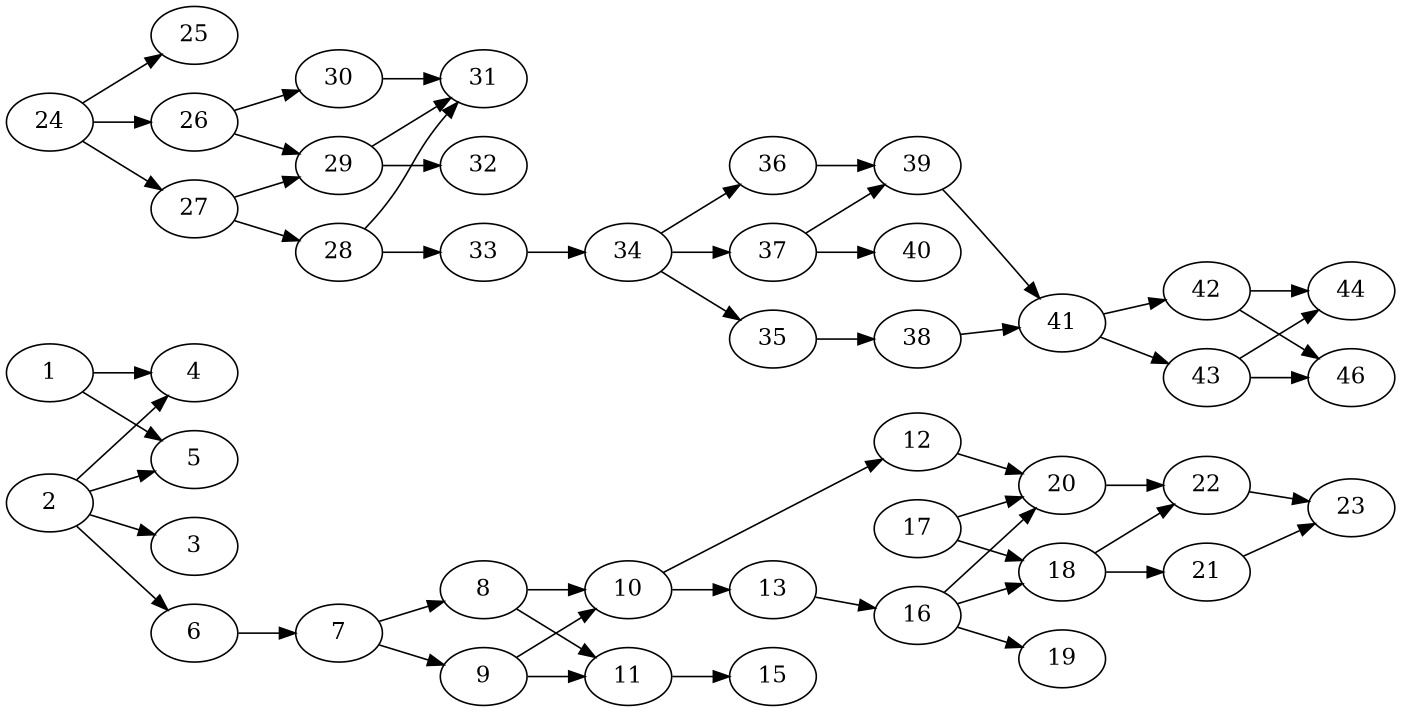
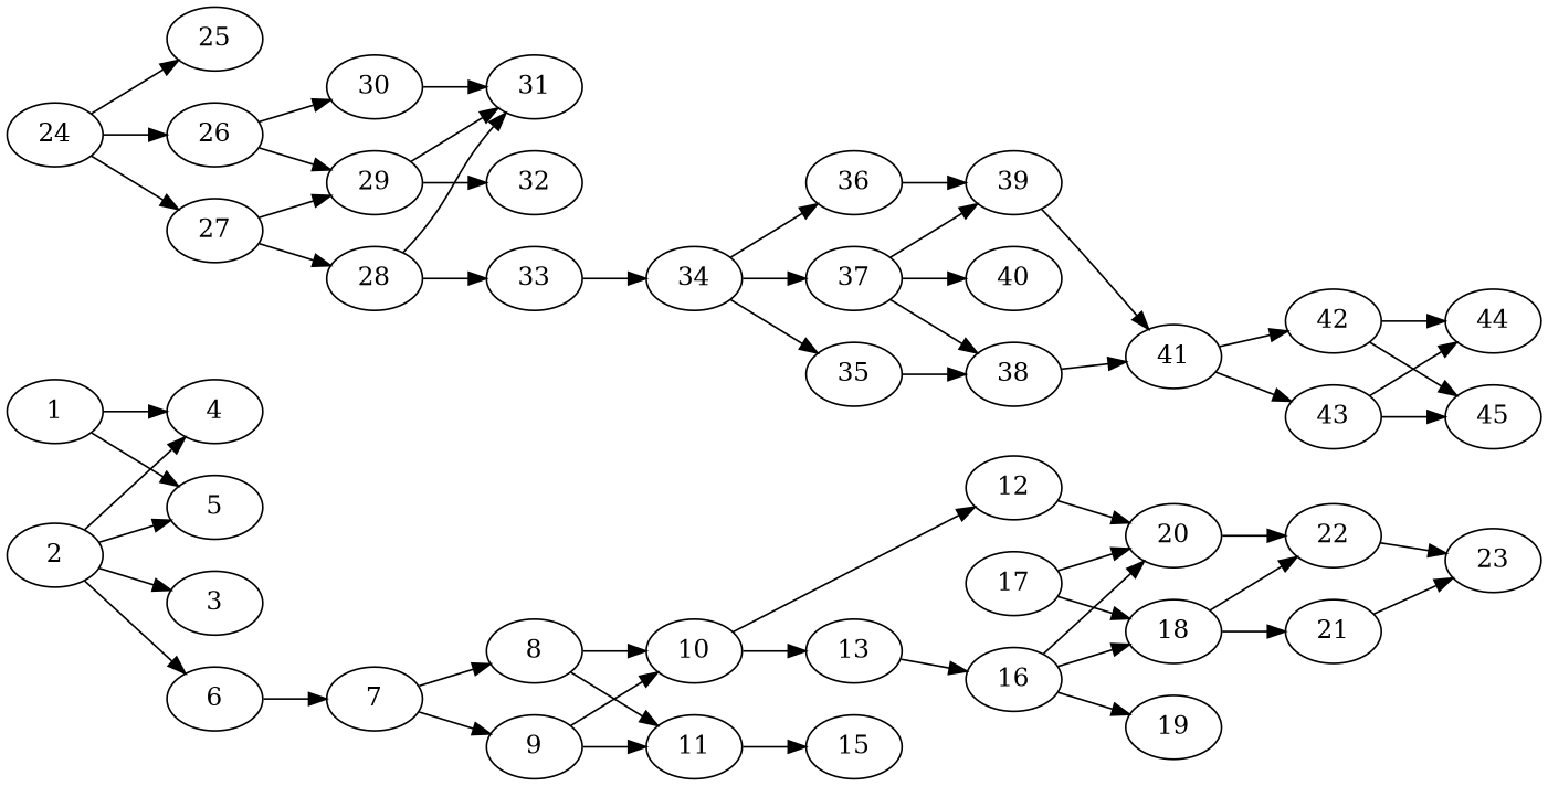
  digraph {
    rankdir=LR
    node [alpha=0.15]
    1 [alpha=0.11 expect_size=24321024]
    4 [alpha=0.07 expect_size=51364864]
    5 [alpha=0.13 expect_size=46093312]
    7 [alpha=0.01 expect_size=44531712]
    8 [alpha=0.16 expect_size=45500416]
    9 [alpha=0.11 expect_size=32790528]
    2 [alpha=0.06 expect_size=46390272]
    3 [alpha=0.02 expect_size=46368768]
    6 [alpha=0.20 expect_size=15668224]
    10 [alpha=0.00 expect_size=20972544]
    11 [alpha=0.05 expect_size=9958400]
    12 [alpha=0.04 expect_size=34782208]
    13 [expect_size=49875968]
    15 [alpha=0.02 expect_size=23350272]
    20 [alpha=0.17 expect_size=22965248]
    16 [expect_size=6322176]
    17 [alpha=0.17 expect_size=52367360]
    18 [expect_size=6753280]
    19 [expect_size=45228032]
    21 [alpha=0.07 expect_size=23838720]
    22 [expect_size=36199424]
    23 [alpha=0.20 expect_size=45205504]
    24 [alpha=0.04 expect_size=33885184]
    25 [alpha=0.06 expect_size=6721536]
    26 [alpha=0.12 expect_size=11235328]
    27 [expect_size=45734912]
    29 [alpha=0.07 expect_size=27439104]
    30 [alpha=0.05 expect_size=16665600]
    28 [expect_size=38178816]
    31 [alpha=0.05 expect_size=10556416]
    32 [alpha=0.18 expect_size=28187648]
    33 [alpha=0.10 expect_size=16337920]
    34 [alpha=0.02 expect_size=16132096]
    35 [alpha=0.02 expect_size=26507264]
    36 [alpha=0.03 expect_size=41127936]
    37 [alpha=0.03 expect_size=23235584]
    38 [alpha=0.04 expect_size=12120064]
    39 [alpha=0.02 expect_size=48037888]
    40 [alpha=0.08 expect_size=16979968]
    41 [alpha=0.01 expect_size=29048832]
    42 [alpha=0.08 expect_size=41773056]
    43 [alpha=0.11 expect_size=37508096]
    44 [alpha=0.07 expect_size=13701120]
-   45 [alpha=0.03 expect_size=18999296 label=46]
+   45 [alpha=0.03 expect_size=18999296]
    1 -> 4
    1 -> 5
    7 -> 8
    7 -> 9
    8 -> 10
    8 -> 11
    9 -> 10
    9 -> 11
    2 -> 4
    2 -> 5
    2 -> 3
    2 -> 6
    6 -> 7
    10 -> 12
    10 -> 13
    11 -> 15
    12 -> 20
    13 -> 16
    20 -> 22
    16 -> 20
    16 -> 18
    16 -> 19
    17 -> 20
    17 -> 18
    18 -> 21
    18 -> 22
    21 -> 23
    22 -> 23
    24 -> 25
    24 -> 26
    24 -> 27
    26 -> 29
    26 -> 30
    27 -> 29
    27 -> 28
    29 -> 31
    29 -> 32
    30 -> 31
    28 -> 31
    28 -> 33
    33 -> 34
    34 -> 35
    34 -> 36
    34 -> 37
    35 -> 38
    36 -> 39
+   37 -> 38
    37 -> 39
    37 -> 40
    38 -> 41
    39 -> 41
    41 -> 42
    41 -> 43
    42 -> 44
    42 -> 45
    43 -> 44
    43 -> 45
  }
